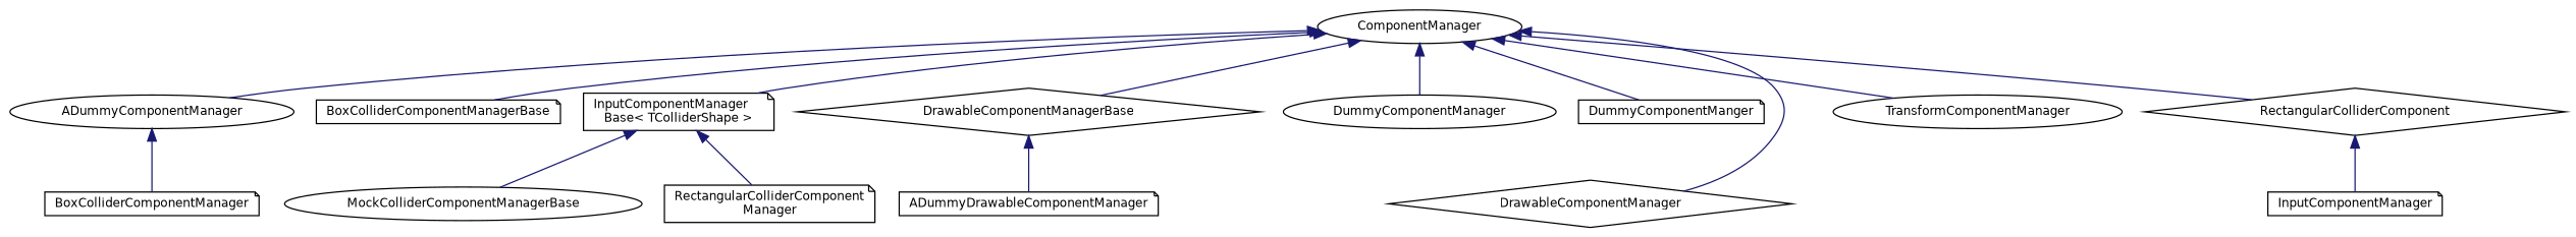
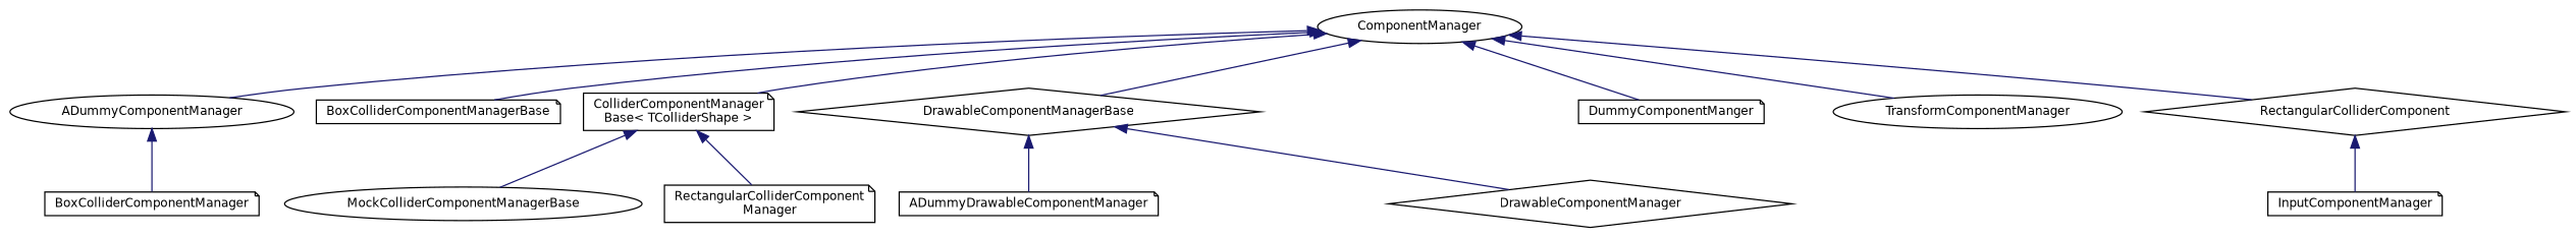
  digraph {
    rankdir=TB
    node [color=black fillcolor=white fontname=Helvetica fontsize=10 shape=note style=filled]
    edge [color=midnightblue dir=back fontname=Helvetica fontsize=10 labelfontname=Helvetica labelfontsize=10 style=solid]
    n1 [height=0.2 label=ComponentManager shape=ellipse width=0.4]
    n2 [height=0.2 label=ADummyComponentManager shape=ellipse width=0.4]
    n3 [height=0.2 label=BoxColliderComponentManagerBase width=0.4]
-   n4 [height=0.2 label="InputComponentManager\lBase\< TColliderShape \>" width=0.4]
+   n4 [height=0.2 label="ColliderComponentManager\lBase\< TColliderShape \>" width=0.4]
    n5 [height=0.2 label=DrawableComponentManagerBase shape=diamond width=0.4]
-   n6 [height=0.2 label=DummyComponentManager shape=ellipse width=0.4]
    n7 [height=0.2 label=DummyComponentManger width=0.4]
    n8 [height=0.2 label=RectangularColliderComponent shape=diamond width=0.4]
    n9 [height=0.2 label=TransformComponentManager shape=ellipse width=0.4]
    n10 [height=0.2 label=BoxColliderComponentManager width=0.4]
    n11 [height=0.2 label=MockColliderComponentManagerBase shape=ellipse width=0.4]
    n12 [height=0.2 label="RectangularColliderComponent\lManager" width=0.4]
    n13 [height=0.2 label=ADummyDrawableComponentManager width=0.4]
    n14 [height=0.2 label=DrawableComponentManager shape=diamond width=0.4]
    n15 [height=0.2 label=InputComponentManager width=0.4]
    n1 -> n2
    n1 -> n3
    n1 -> n4
    n1 -> n5
-   n1 -> n6
    n1 -> n7
    n1 -> n8
    n1 -> n9
    n2 -> n10
    n4 -> n11
    n4 -> n12
    n5 -> n13
-   n1 -> n14
+   n5 -> n14
    n8 -> n15
  }
